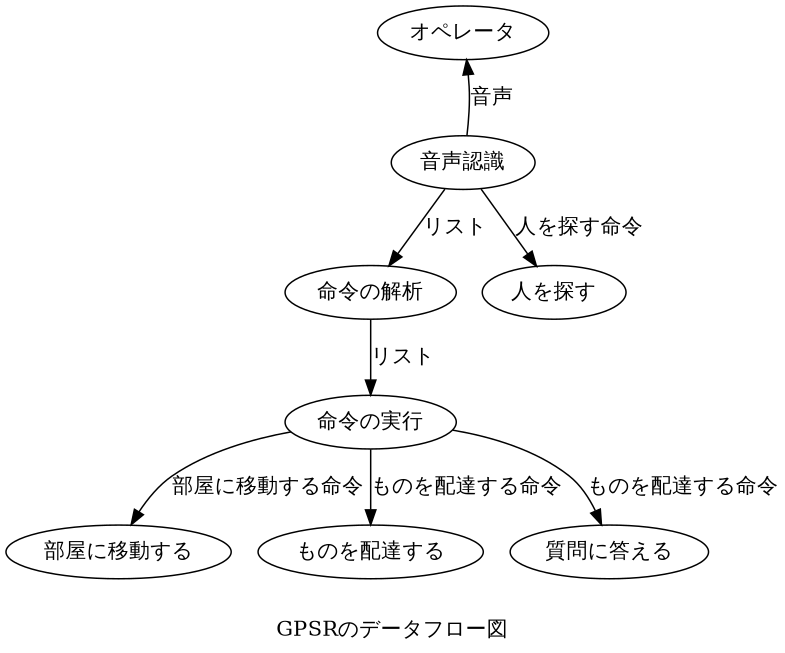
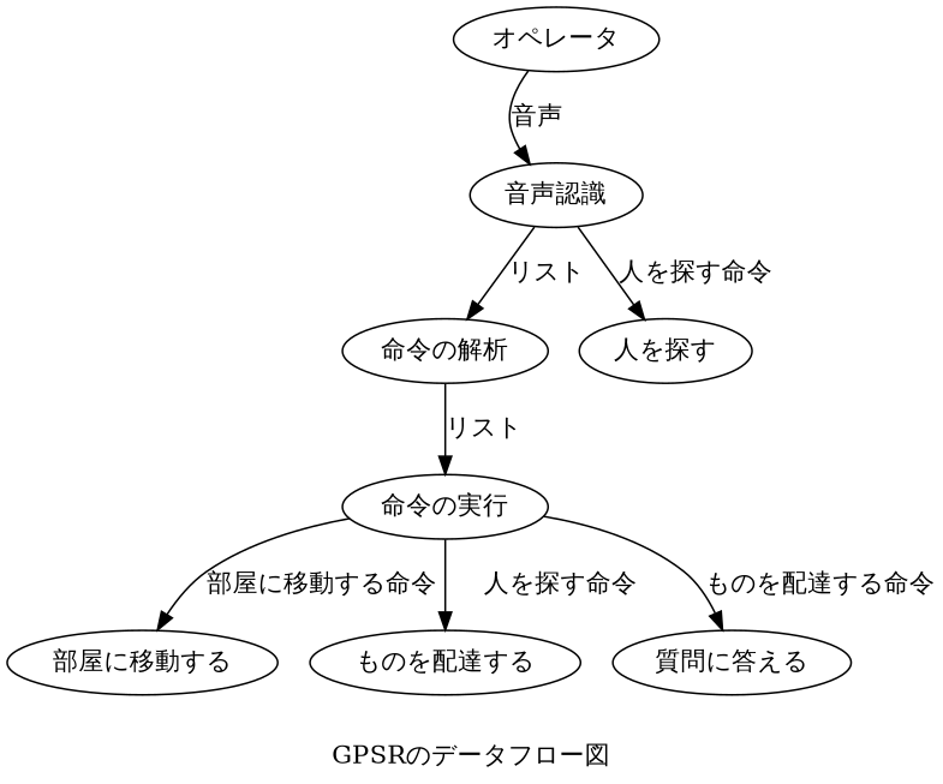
  digraph {
    label="GPSRのデータフロー図"
    "オペレータ"
    "音声認識"
    "命令の解析"
    "人を探す"
    "命令の実行"
    "部屋に移動する"
    "ものを配達する"
    "質問に答える"
-   "音声認識" -> "オペレータ" [label="音声"]
+   "オペレータ" -> "音声認識" [label="音声"]
    "音声認識" -> "命令の解析" [label="リスト"]
    "音声認識" -> "人を探す" [label="人を探す命令"]
    "命令の解析" -> "命令の実行" [label="リスト"]
    "命令の実行" -> "部屋に移動する" [label="部屋に移動する命令"]
-   "命令の実行" -> "ものを配達する" [label="ものを配達する命令"]
+   "命令の実行" -> "ものを配達する" [label="人を探す命令"]
    "命令の実行" -> "質問に答える" [label="ものを配達する命令"]
  }
